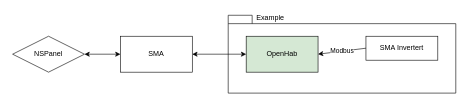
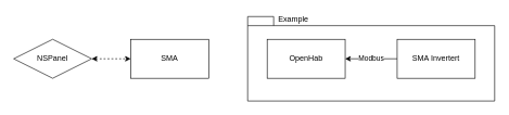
  <mxCell id="0" />
  <mxCell id="1" parent="0" />
  <mxCell id="2" value="" style="shape=folder;fontStyle=1;spacingTop=10;tabWidth=40;tabHeight=14;tabPosition=left;html=1;" vertex="1" parent="1"><mxGeometry x="380" y="25" width="380" height="130" as="geometry" /></mxCell>
  <mxCell id="3" value="SMA" style="rounded=0;whiteSpace=wrap;html=1;" vertex="1" parent="1"><mxGeometry x="200" y="60" width="120" height="60" as="geometry" /></mxCell>
  <mxCell id="4" value="NSPanel" style="rhombus;whiteSpace=wrap;html=1;" vertex="1" parent="1"><mxGeometry x="20" y="60" width="120" height="60" as="geometry" /></mxCell>
- <mxCell id="5" value="OpenHab" style="rounded=0;whiteSpace=wrap;html=1;fillColor=#d5e8d4;" vertex="1" parent="1"><mxGeometry x="410" y="60" width="120" height="60" as="geometry" /></mxCell>
- <mxCell id="6" value="" style="endArrow=classic;startArrow=classic;html=1;entryX=0;entryY=0.5;entryDx=0;entryDy=0;" edge="1" parent="1" source="4" target="3"><mxGeometry width="50" height="50" relative="1" as="geometry"><mxPoint x="150" y="90" as="sourcePoint" /><mxPoint x="310" y="90" as="targetPoint" /></mxGeometry></mxCell>
- <mxCell id="7" value="SMA Invertert" style="rounded=0;whiteSpace=wrap;html=1;" vertex="1" parent="1"><mxGeometry x="610" y="60" width="120" height="40" as="geometry" /></mxCell>
- <mxCell id="8" value="" style="endArrow=classic;startArrow=classic;html=1;entryX=1;entryY=0.5;entryDx=0;entryDy=0;exitX=0;exitY=0.5;exitDx=0;exitDy=0;" edge="1" parent="1" source="5" target="3"><mxGeometry width="50" height="50" relative="1" as="geometry"><mxPoint x="150" y="100" as="sourcePoint" /><mxPoint x="210" y="100" as="targetPoint" /></mxGeometry></mxCell>
+ <mxCell id="5" value="OpenHab" style="rounded=0;whiteSpace=wrap;html=1;" vertex="1" parent="1"><mxGeometry x="410" y="60" width="120" height="60" as="geometry" /></mxCell>
+ <mxCell id="6" value="" style="endArrow=classic;startArrow=classic;html=1;entryX=0;entryY=0.5;entryDx=0;entryDy=0;dashed=1;" edge="1" parent="1" source="4" target="3"><mxGeometry width="50" height="50" relative="1" as="geometry"><mxPoint x="150" y="90" as="sourcePoint" /><mxPoint x="310" y="90" as="targetPoint" /></mxGeometry></mxCell>
+ <mxCell id="7" value="SMA Invertert" style="rounded=0;whiteSpace=wrap;html=1;" vertex="1" parent="1"><mxGeometry x="610" y="60" width="120" height="60" as="geometry" /></mxCell>
  <mxCell id="9" value="Modbus" style="endArrow=classic;html=1;entryX=1;entryY=0.5;entryDx=0;entryDy=0;exitX=0;exitY=0.5;exitDx=0;exitDy=0;" edge="1" parent="1" source="7" target="5"><mxGeometry width="50" height="50" relative="1" as="geometry"><mxPoint x="530" y="130" as="sourcePoint" /><mxPoint x="580" y="80" as="targetPoint" /></mxGeometry></mxCell>
  <mxCell id="10" value="Example" style="text;html=1;align=center;verticalAlign=middle;resizable=0;points=[];autosize=1;strokeColor=none;" vertex="1" parent="1"><mxGeometry x="420" y="20" width="60" height="20" as="geometry" /></mxCell>
